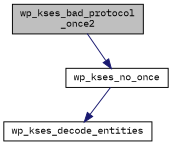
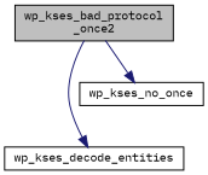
  digraph {
    fontname="IBM Plex Mono"
    rankdir=TB
    node [color=black fillcolor=white fontname="IBM Plex Mono" fontsize=10 shape=record style=filled]
    edge [color=midnightblue fontname="IBM Plex Mono" fontsize=10 labelfontname=Helvetica labelfontsize=10 style=solid]
    n1 [fillcolor=grey75 fontcolor=black height=0.2 label="wp_kses_bad_protocol\l_once2" width=0.4]
    n2 [height=0.2 label=wp_kses_decode_entities width=0.4]
    n3 [height=0.2 label=wp_kses_no_once width=0.4]
-   n3 -> n2
+   n1 -> n2
    n1 -> n3
  }
